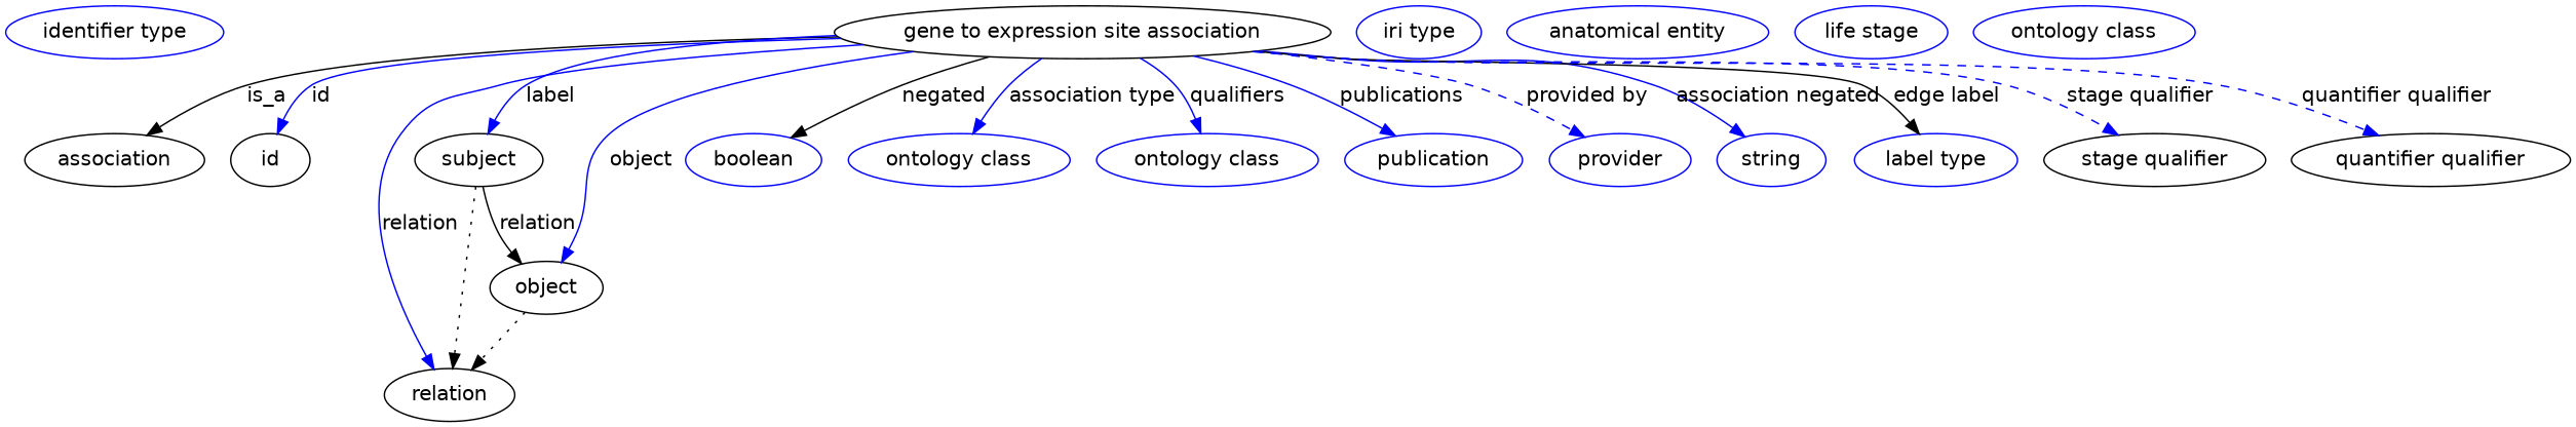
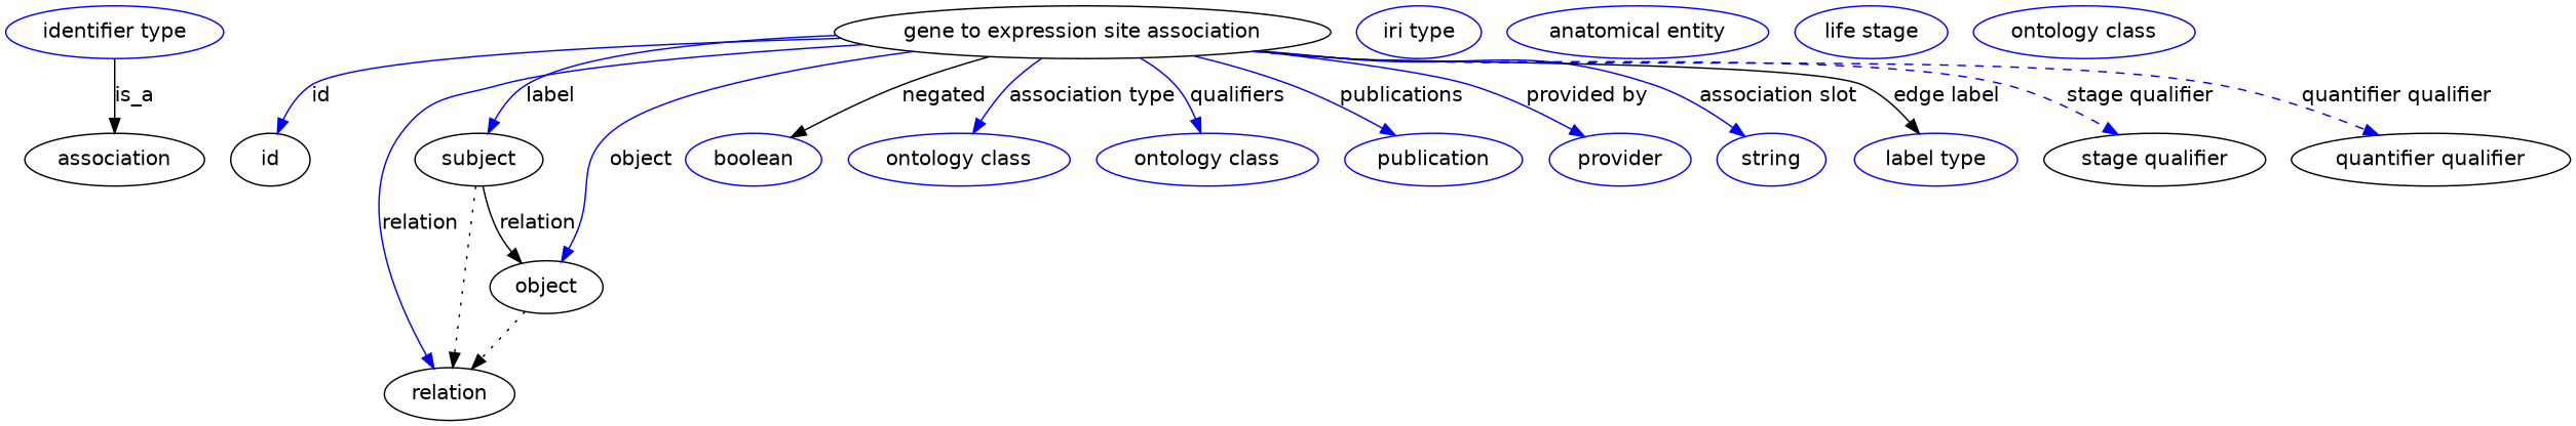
  digraph {
    fontname="DejaVu Sans"
    node [fontname="DejaVu Sans" color=blue]
    edge [fontname="DejaVu Sans" color=blue style=solid]
    n1 [height=0.5 label="gene to expression site association" width=3.6645 color=""]
    association [height=0.5 width=1.3723 color=""]
    id [height=0.5 width=0.75 color=""]
    subject [height=0.5 width=0.97656 color=""]
    relation [height=0.5 width=1.031 color=""]
    object [height=0.5 width=0.88096 color=""]
    n7 [height=0.5 label=boolean width=1.0584]
    n8 [height=0.5 label="ontology class" width=1.6931]
    n9 [height=0.5 label="ontology class" width=1.6931]
    n10 [height=0.5 label=publication width=1.3859]
    n11 [height=0.5 label=provider width=1.1129]
    n12 [height=0.5 label=string width=0.8403]
    n13 [height=0.5 label="label type" width=1.2425]
    "stage qualifier" [height=0.5 width=1.6655 color=""]
    "quantifier qualifier" [height=0.5 width=2.1023 color=""]
    n16 [height=0.5 label="identifier type" width=1.652]
    n17 [height=0.5 label="iri type" width=0.9834]
    n18 [height=0.5 label="anatomical entity" width=1.9792]
    n19 [height=0.5 label="life stage" width=1.1742]
    n20 [height=0.5 label="ontology class" width=1.6931]
-   n1 -> association [label=is_a color="" style=""]
+   n16 -> association [label=is_a color="" style=""]
    n1 -> id [label=id]
    n1 -> subject [label=label]
    n1 -> relation [label=relation]
    n1 -> object [label=object]
    n1 -> n7 [color=black label=negated]
    n1 -> n8 [label="association type"]
    n1 -> n9 [label=qualifiers]
    n1 -> n10 [label=publications]
-   n1 -> n11 [label="provided by" style=dashed]
-   n1 -> n12 [label="association negated"]
+   n1 -> n11 [label="provided by"]
+   n1 -> n12 [label="association slot"]
    n1 -> n13 [color=black label="edge label"]
    n1 -> "stage qualifier" [label="stage qualifier" style=dashed]
    n1 -> "quantifier qualifier" [label="quantifier qualifier" style=dashed]
    subject -> relation [style=dotted color=""]
    subject -> object [label=relation color="" style=""]
    object -> relation [style=dotted color=""]
  }
